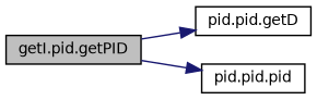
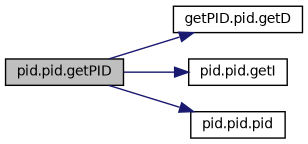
  digraph {
    rankdir=LR
    node [color=black fillcolor=white fontname=Helvetica fontsize=10 shape=record style=filled]
    edge [color=midnightblue fontname=Helvetica fontsize=10 labelfontname=Helvetica labelfontsize=10 style=solid]
-   n1 [fillcolor=grey75 fontcolor=black height=0.2 label="getI.pid.getPID" width=0.4]
-   n2 [height=0.2 label="pid.pid.getD" width=0.4]
+   n1 [fillcolor=grey75 fontcolor=black height=0.2 label="pid.pid.getPID" width=0.4]
+   n2 [height=0.2 label="getPID.pid.getD" width=0.4]
+   n3 [height=0.2 label="pid.pid.getI" width=0.4]
    n4 [height=0.2 label="pid.pid.pid" width=0.4]
    n1 -> n2
+   n1 -> n3
    n1 -> n4
  }
